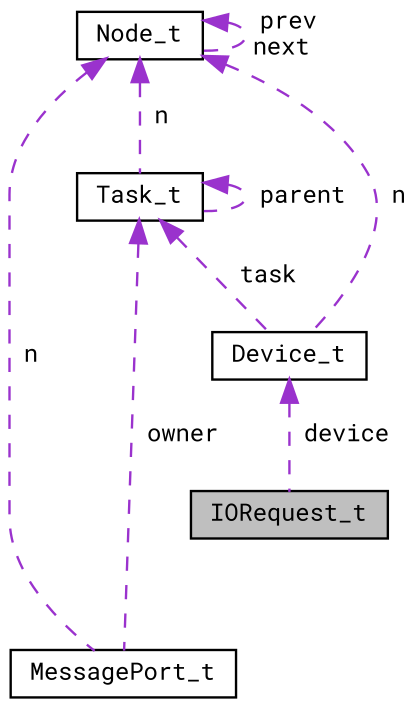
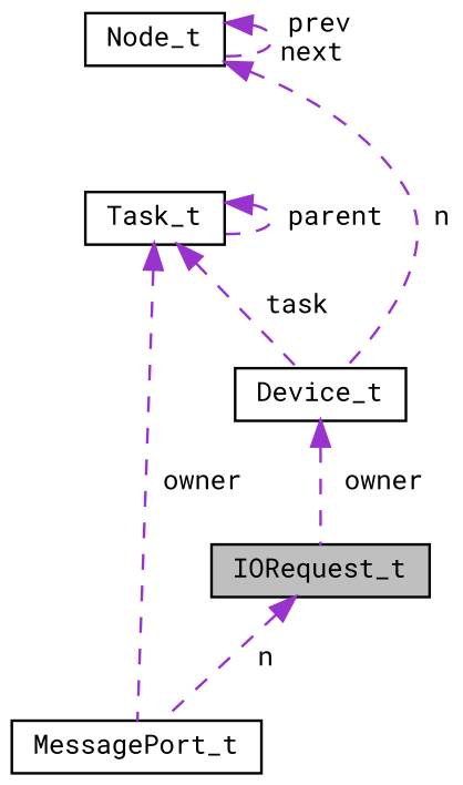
  digraph {
    fontname="Roboto Mono"
    node [color=black fillcolor=white fontname="Roboto Mono" fontsize=10 shape=record style=filled]
    edge [color=darkorchid3 dir=back fontname="Roboto Mono" fontsize=10 labelfontname=Helvetica labelfontsize=10 style=dashed]
    n1 [fillcolor=grey75 fontcolor=black height=0.2 label=IORequest_t width=0.4]
    n2 [height=0.2 label=Node_t width=0.4]
    n3 [height=0.2 label=MessagePort_t width=0.4]
    n4 [height=0.2 label=Task_t width=0.4]
    n5 [height=0.2 label=Device_t width=0.4]
    n2 -> n2 [label=" prev\nnext"]
-   n2 -> n3 [label=" n"]
-   n2 -> n4 [label=" n"]
+   n1 -> n3 [label=" n"]
    n2 -> n5 [label=" n"]
    n4 -> n3 [label=" owner"]
    n4 -> n4 [label=" parent"]
    n4 -> n5 [label=" task"]
-   n5 -> n1 [label=" device"]
+   n5 -> n1 [label=" owner"]
  }
